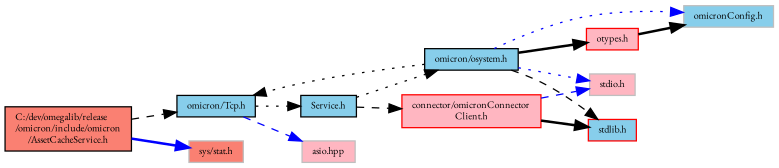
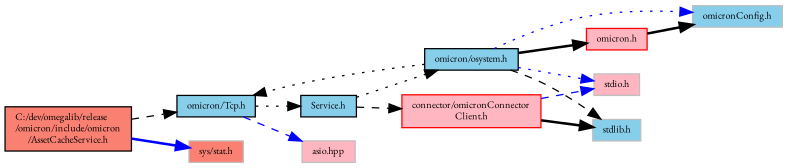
  digraph {
    fontname="EB Garamond"
    rankdir=LR
    node [color=grey75 fillcolor=skyblue fontname="EB Garamond" fontsize=8 shape=record style=filled]
    edge [color=black fontname="EB Garamond" fontsize=8 labelfontname="FreeSans.ttf" labelfontsize=8 style=dashed]
    n1 [color=black fillcolor=salmon fontcolor=black height=0.2 label="C:/dev/omegalib/release\l/omicron/include/omicron\l/AssetCacheService.h" width=0.4]
    n2 [color=black height=0.2 label="omicron/Tcp.h" width=0.4]
    n3 [fillcolor=salmon height=0.2 label="sys/stat.h" width=0.4]
    n4 [color=black height=0.2 label="Service.h" width=0.4]
    n5 [fillcolor=lightpink height=0.2 label="asio.hpp" width=0.4]
    n6 [color=black height=0.2 label="omicron/osystem.h" width=0.4]
    n7 [height=0.2 label="omicronConfig.h" width=0.4]
    n8 [fillcolor=lightpink height=0.2 label="stdio.h" width=0.4]
-   n9 [color=red height=0.2 label="stdlib.h" width=0.4]
-   n10 [color=red fillcolor=lightpink height=0.2 label="otypes.h" width=0.4]
+   n9 [height=0.2 label="stdlib.h" width=0.4]
+   n10 [color=red fillcolor=lightpink height=0.2 label="omicron.h" width=0.4]
    n11 [color=red fillcolor=lightpink height=0.2 label="connector/omicronConnector\lClient.h" width=0.4]
    n1 -> n2
    n1 -> n3 [color=blue style=bold]
    n2 -> n4 [style=dotted]
    n2 -> n5 [color=blue]
    n4 -> n6 [style=dotted]
    n4 -> n11
    n6 -> n2 [style=dotted]
    n6 -> n7 [color=blue style=dotted]
    n6 -> n8 [color=blue style=dotted]
    n6 -> n9
    n6 -> n10 [style=bold]
    n10 -> n7 [style=bold]
    n11 -> n8 [color=blue]
    n11 -> n9 [style=bold]
  }
